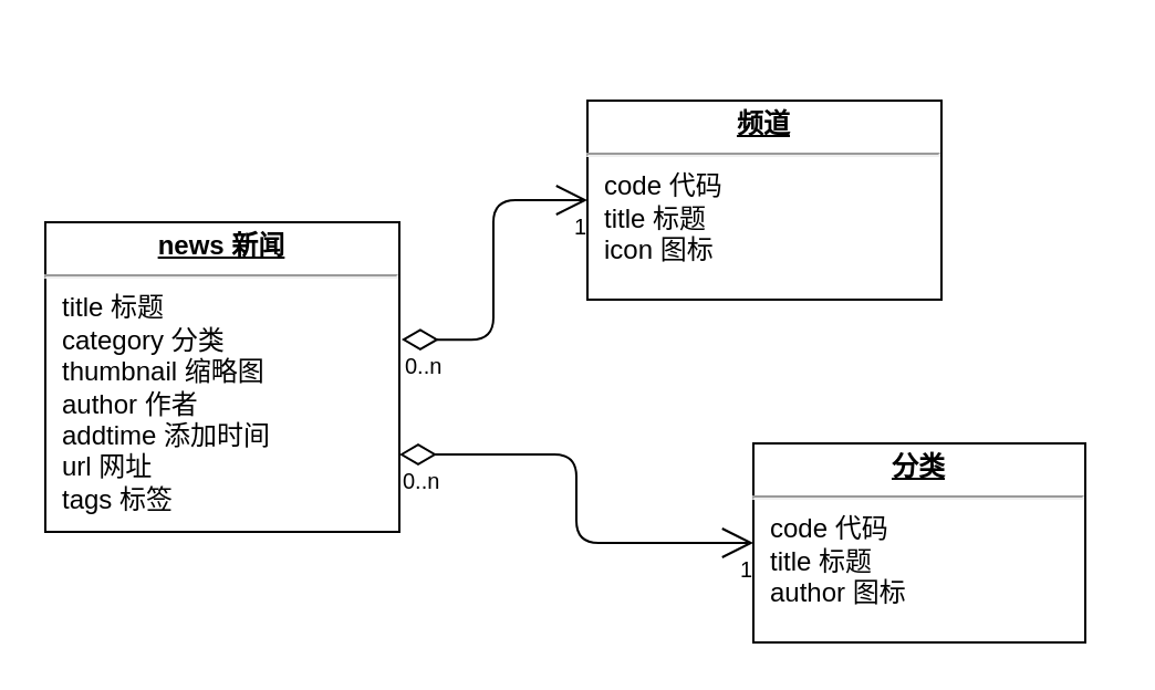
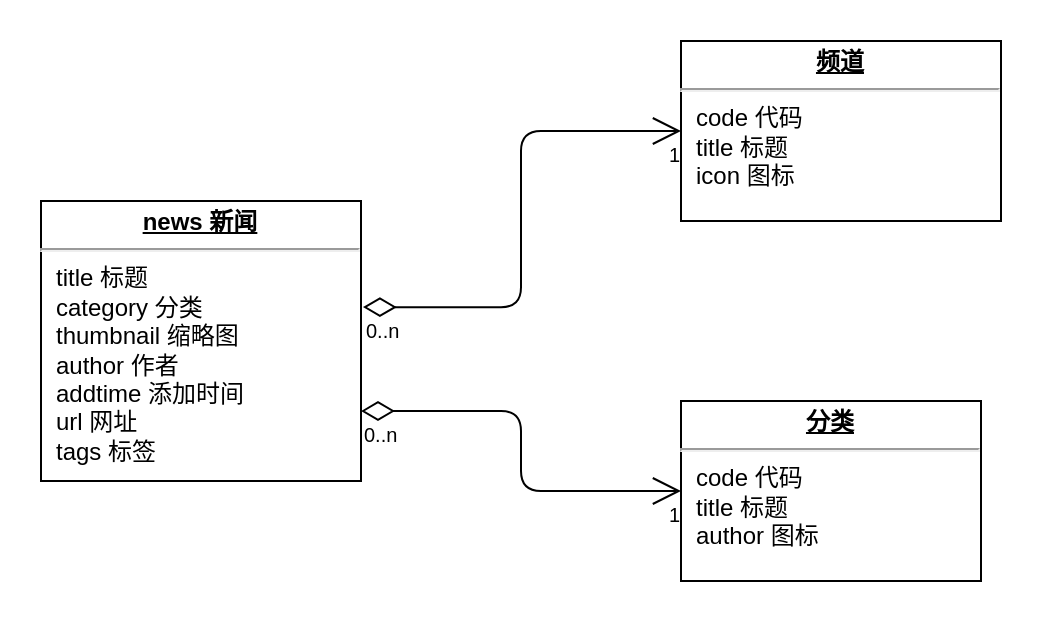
  <mxCell id="0" />
  <mxCell id="1" parent="0" />
  <mxCell id="2" value="&lt;p style=&quot;margin: 0px ; margin-top: 4px ; text-align: center ; text-decoration: underline&quot;&gt;&lt;b&gt;分类&lt;/b&gt;&lt;/p&gt;&lt;hr&gt;&lt;p style=&quot;margin: 0px 0px 0px 8px&quot;&gt;code 代码&lt;/p&gt;&lt;p style=&quot;margin: 0px 0px 0px 8px&quot;&gt;title 标题&lt;/p&gt;&lt;p style=&quot;margin: 0px 0px 0px 8px&quot;&gt;author 图标&lt;/p&gt;" style="verticalAlign=top;align=left;overflow=fill;fontSize=12;fontFamily=Helvetica;html=1;" vertex="1" parent="1"><mxGeometry x="340" y="200" width="150" height="90" as="geometry" /></mxCell>
- <mxCell id="3" value="&lt;p style=&quot;margin: 0px ; margin-top: 4px ; text-align: center ; text-decoration: underline&quot;&gt;&lt;b&gt;频道&lt;/b&gt;&lt;/p&gt;&lt;hr&gt;&lt;p style=&quot;margin: 0px ; margin-left: 8px&quot;&gt;code 代码&lt;/p&gt;&lt;p style=&quot;margin: 0px ; margin-left: 8px&quot;&gt;title 标题&lt;/p&gt;&lt;p style=&quot;margin: 0px ; margin-left: 8px&quot;&gt;icon 图标&lt;/p&gt;" style="verticalAlign=top;align=left;overflow=fill;fontSize=12;fontFamily=Helvetica;html=1;" vertex="1" parent="1"><mxGeometry x="265" y="45" width="160" height="90" as="geometry" /></mxCell>
+ <mxCell id="3" value="&lt;p style=&quot;margin: 0px ; margin-top: 4px ; text-align: center ; text-decoration: underline&quot;&gt;&lt;b&gt;频道&lt;/b&gt;&lt;/p&gt;&lt;hr&gt;&lt;p style=&quot;margin: 0px ; margin-left: 8px&quot;&gt;code 代码&lt;/p&gt;&lt;p style=&quot;margin: 0px ; margin-left: 8px&quot;&gt;title 标题&lt;/p&gt;&lt;p style=&quot;margin: 0px ; margin-left: 8px&quot;&gt;icon 图标&lt;/p&gt;" style="verticalAlign=top;align=left;overflow=fill;fontSize=12;fontFamily=Helvetica;html=1;" vertex="1" parent="1"><mxGeometry x="340" y="20" width="160" height="90" as="geometry" /></mxCell>
  <mxCell id="4" value="&lt;p style=&quot;margin: 0px ; margin-top: 4px ; text-align: center ; text-decoration: underline&quot;&gt;&lt;b&gt;news 新闻&lt;/b&gt;&lt;br&gt;&lt;/p&gt;&lt;hr&gt;&lt;p style=&quot;margin: 0px ; margin-left: 8px&quot;&gt;title 标题&lt;br&gt;category 分类&lt;br&gt;thumbnail 缩略图&lt;br&gt;author 作者&lt;br&gt;addtime 添加时间&lt;br&gt;url 网址&lt;br&gt;&lt;/p&gt;&lt;p style=&quot;margin: 0px ; margin-left: 8px&quot;&gt;tags 标签&lt;/p&gt;" style="verticalAlign=top;align=left;overflow=fill;fontSize=12;fontFamily=Helvetica;html=1;" vertex="1" parent="1"><mxGeometry x="20" y="100" width="160" height="140" as="geometry" /></mxCell>
  <mxCell id="5" value="" style="endArrow=open;html=1;endSize=12;startArrow=diamondThin;startSize=14;startFill=0;edgeStyle=orthogonalEdgeStyle;entryX=0;entryY=0.5;entryDx=0;entryDy=0;exitX=1.006;exitY=0.379;exitDx=0;exitDy=0;exitPerimeter=0;" edge="1" parent="1" source="4" target="3"><mxGeometry relative="1" as="geometry"><mxPoint x="280" y="380" as="sourcePoint" /><mxPoint x="440" y="380" as="targetPoint" /></mxGeometry></mxCell>
  <mxCell id="6" value="0..n" style="resizable=0;html=1;align=left;verticalAlign=top;labelBackgroundColor=#ffffff;fontSize=10;" connectable="0" vertex="1" parent="5"><mxGeometry x="-1" relative="1" as="geometry" /></mxCell>
  <mxCell id="7" value="1" style="resizable=0;html=1;align=right;verticalAlign=top;labelBackgroundColor=#ffffff;fontSize=10;" connectable="0" vertex="1" parent="5"><mxGeometry x="1" relative="1" as="geometry" /></mxCell>
  <mxCell id="8" value="" style="endArrow=open;html=1;endSize=12;startArrow=diamondThin;startSize=14;startFill=0;edgeStyle=orthogonalEdgeStyle;entryX=0;entryY=0.5;entryDx=0;entryDy=0;exitX=1;exitY=0.75;exitDx=0;exitDy=0;" edge="1" parent="1" source="4" target="2"><mxGeometry relative="1" as="geometry"><mxPoint x="200" y="420" as="sourcePoint" /><mxPoint x="360" y="420" as="targetPoint" /></mxGeometry></mxCell>
  <mxCell id="9" value="0..n" style="resizable=0;html=1;align=left;verticalAlign=top;labelBackgroundColor=#ffffff;fontSize=10;" connectable="0" vertex="1" parent="8"><mxGeometry x="-1" relative="1" as="geometry" /></mxCell>
  <mxCell id="10" value="1" style="resizable=0;html=1;align=right;verticalAlign=top;labelBackgroundColor=#ffffff;fontSize=10;" connectable="0" vertex="1" parent="8"><mxGeometry x="1" relative="1" as="geometry" /></mxCell>
